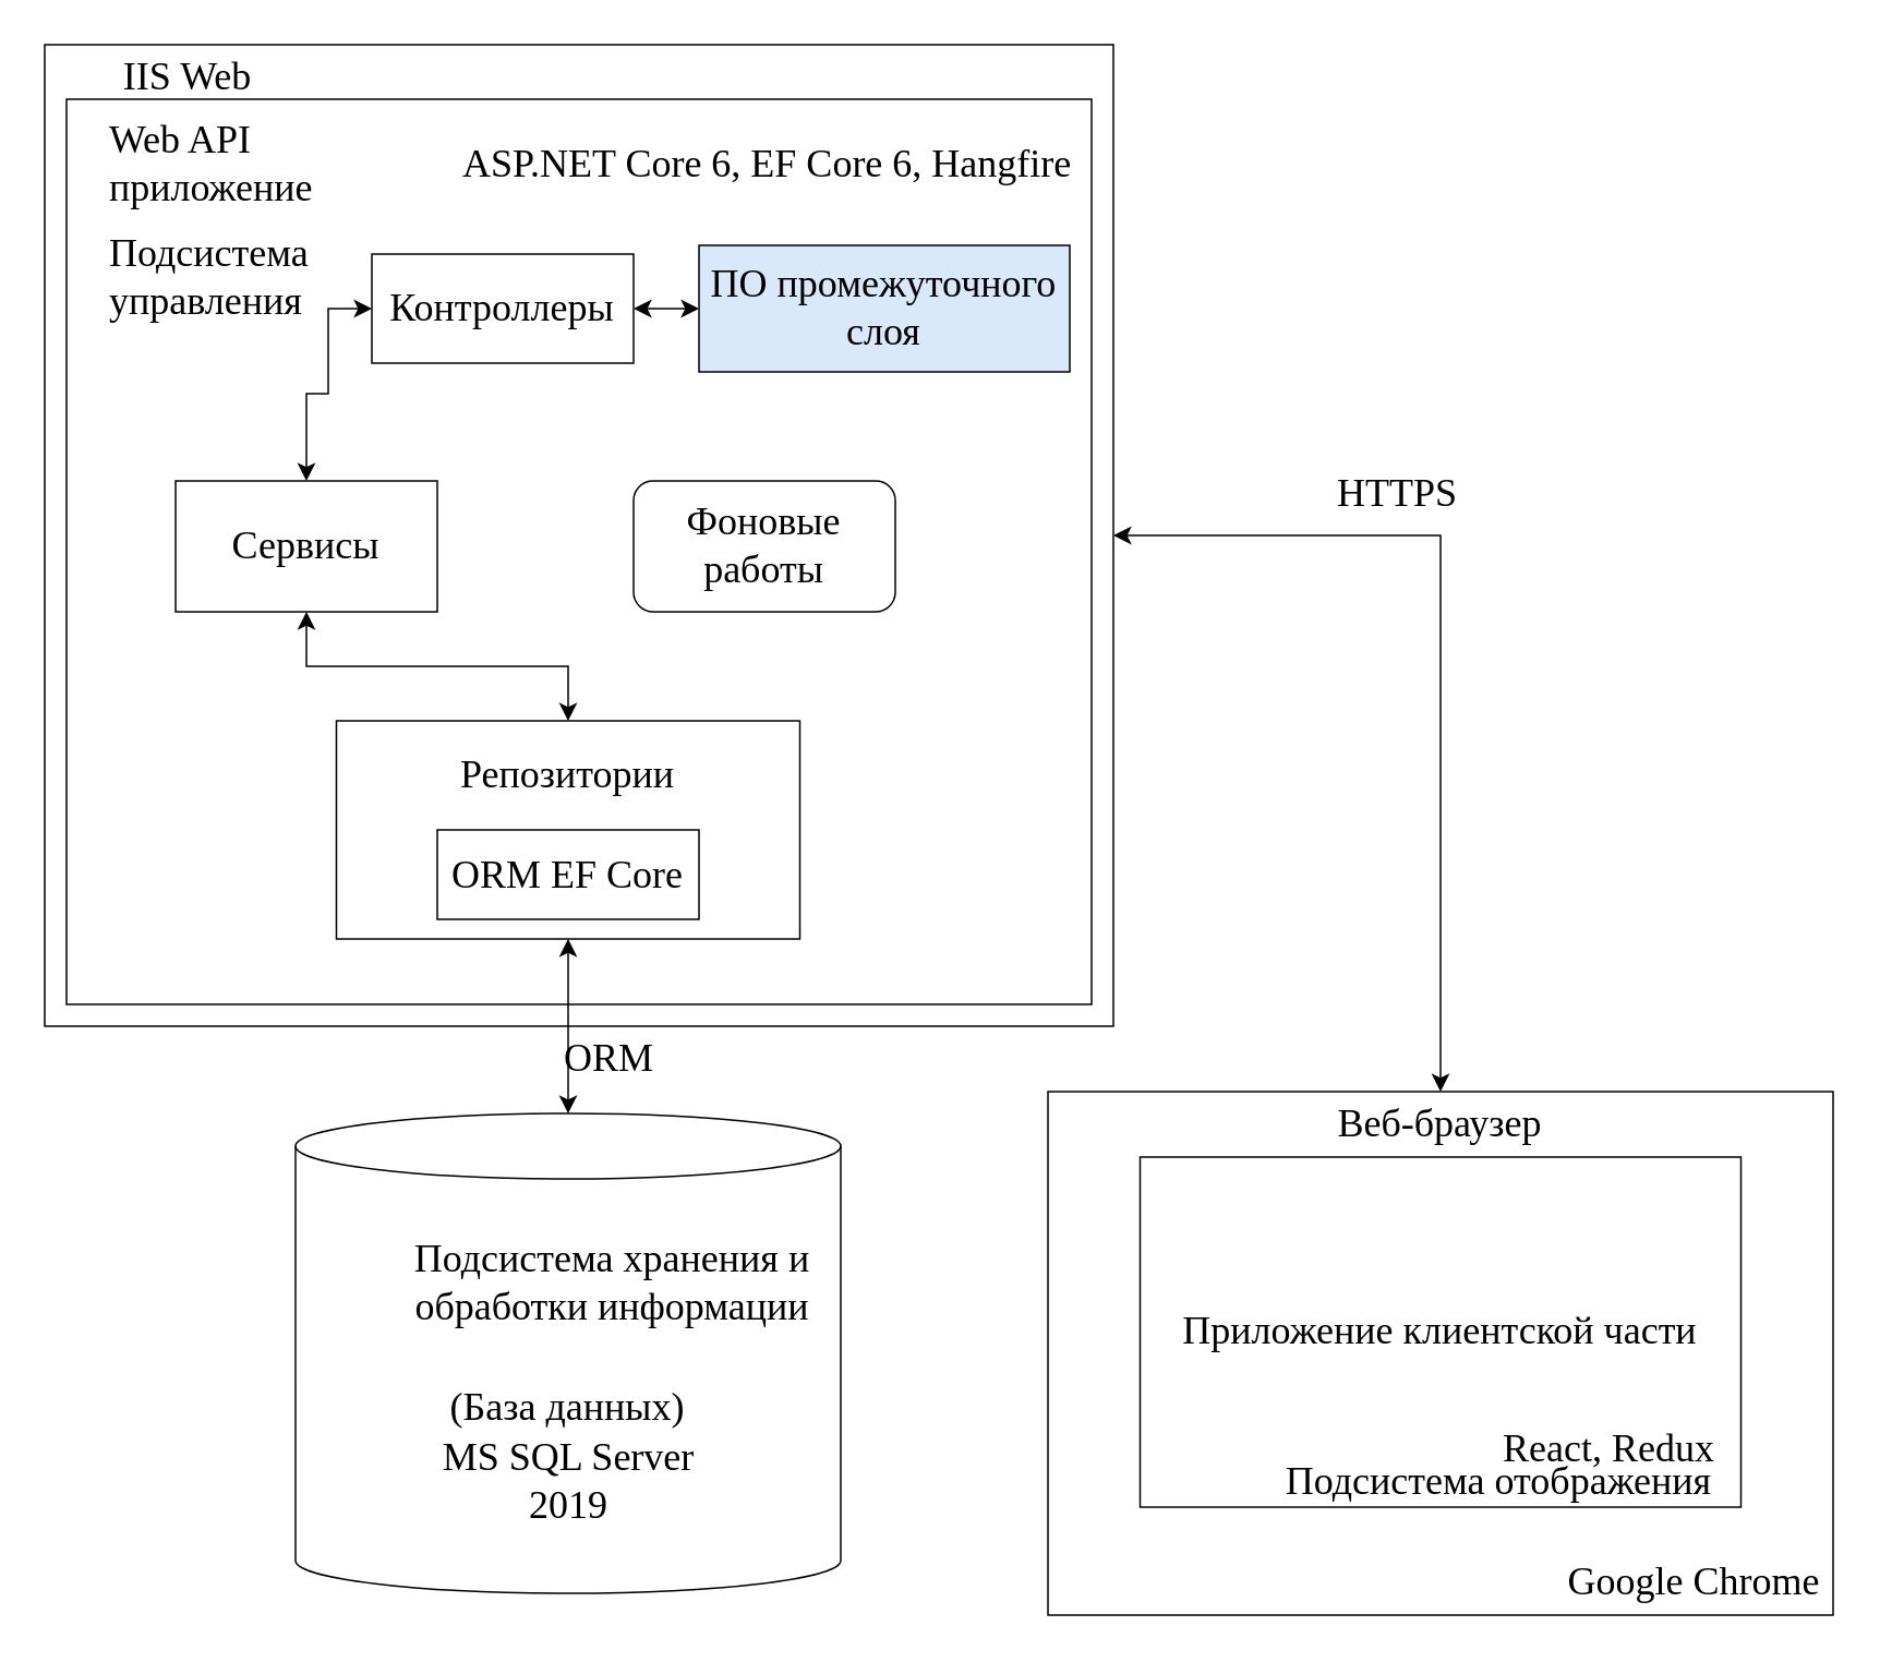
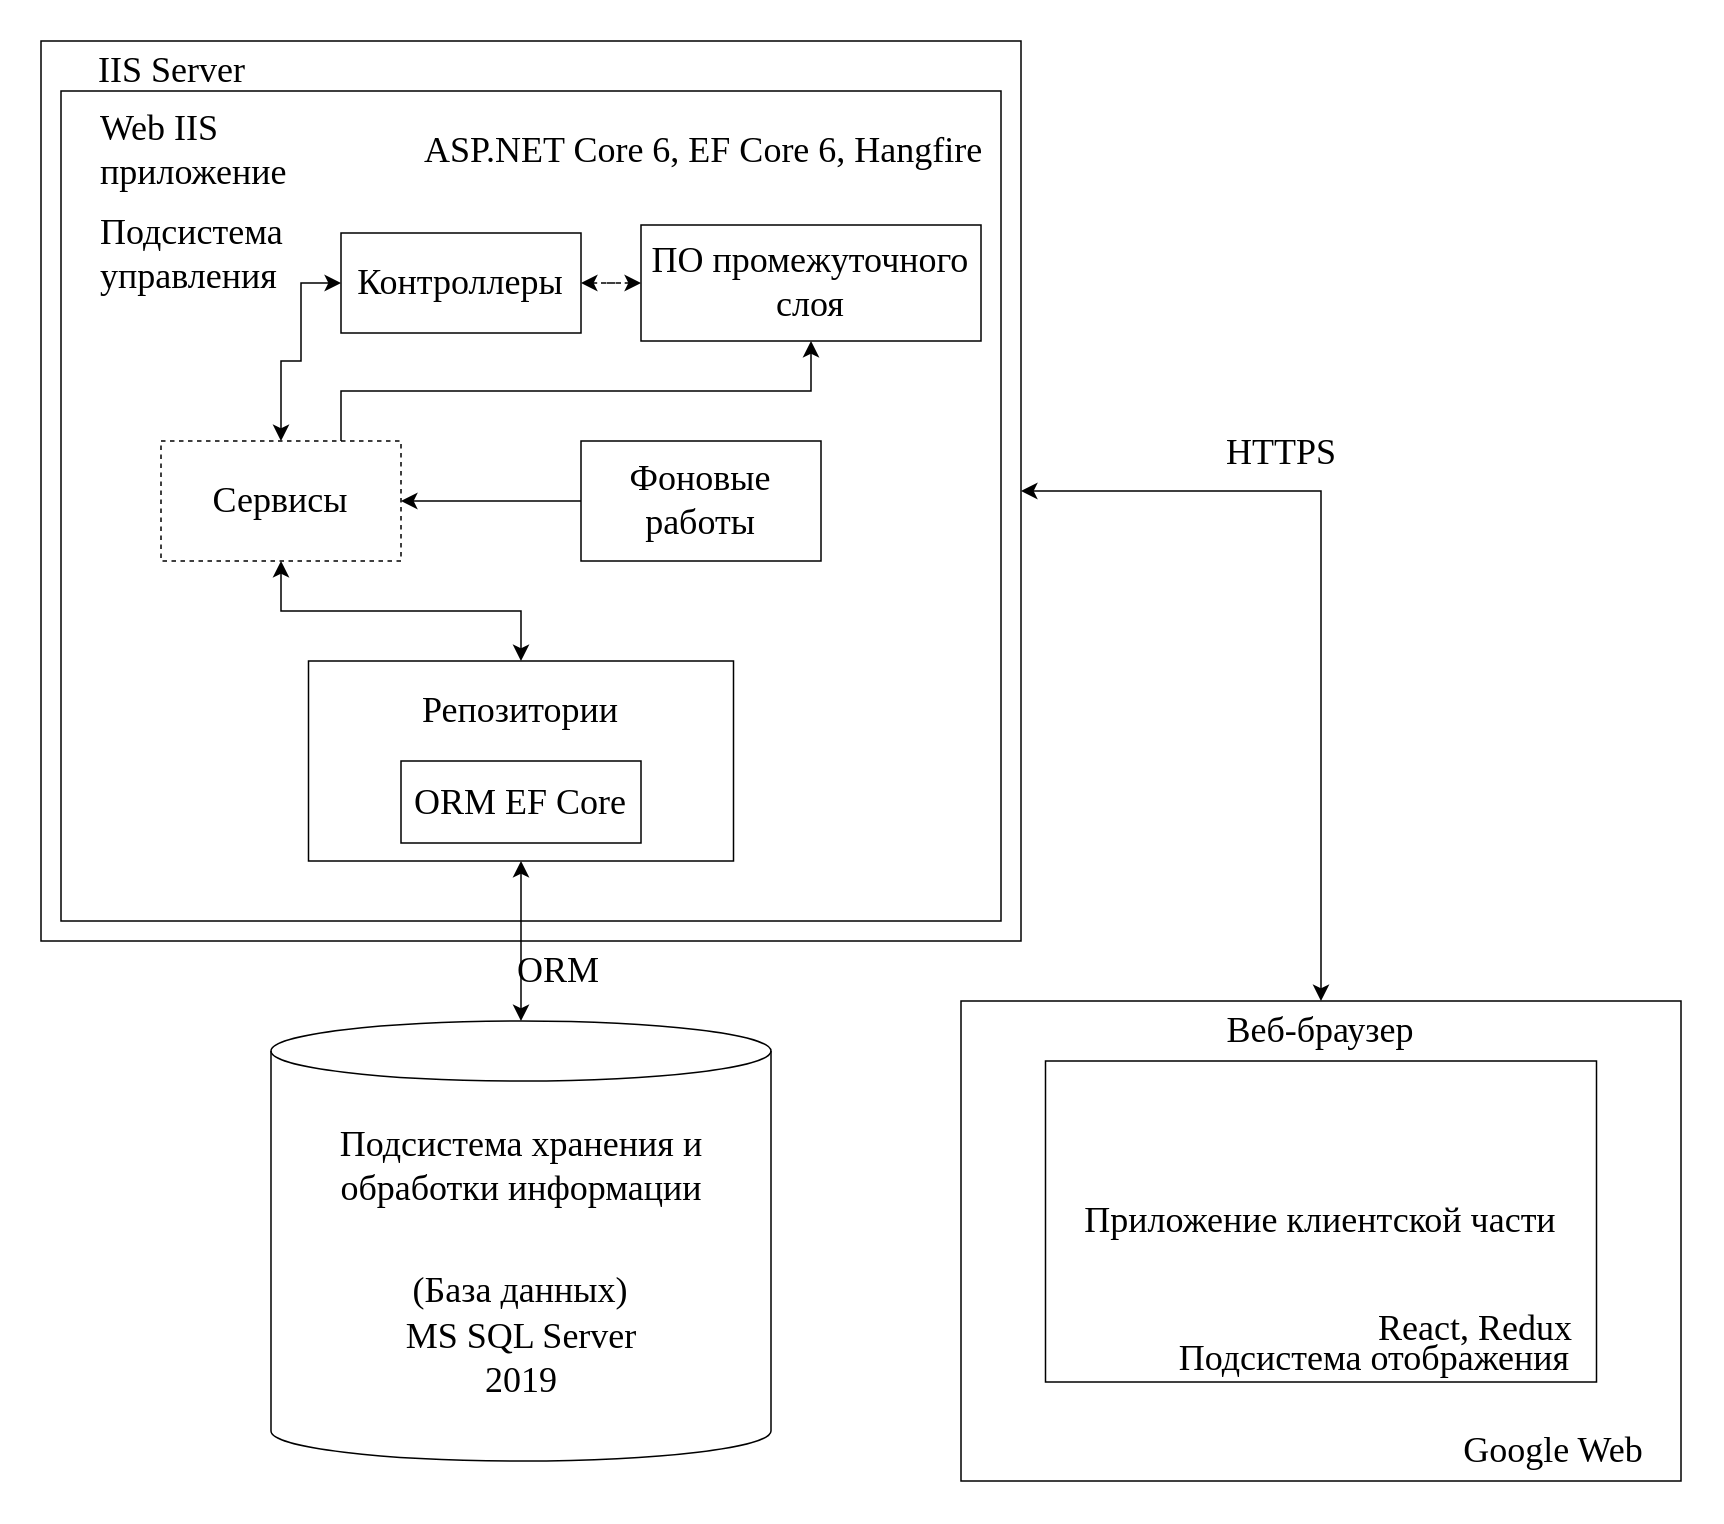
  <mxCell id="0" />
  <mxCell id="1" parent="0" />
  <mxCell id="2" value="" style="rounded=0;whiteSpace=wrap;html=1;strokeColor=default;fontFamily=Times New Roman;fontSize=18;fontColor=default;fillColor=default;strokeWidth=0.75;" parent="1" vertex="1"><mxGeometry y="20" width="490" height="450" as="geometry" x="20" /></mxCell>
  <mxCell id="3" value="" style="rounded=0;whiteSpace=wrap;html=1;fontSize=18;fontFamily=Times New Roman;strokeWidth=0.75;" parent="1" vertex="1"><mxGeometry x="480" y="500" width="360" height="240" as="geometry" /></mxCell>
  <mxCell id="4" style="rounded=0;orthogonalLoop=1;jettySize=auto;html=1;exitX=0.5;exitY=0;exitDx=0;exitDy=0;fontFamily=Times New Roman;fontSize=18;fontColor=default;startArrow=classic;startFill=1;entryX=1;entryY=0.5;entryDx=0;entryDy=0;strokeWidth=0.75;edgeStyle=orthogonalEdgeStyle;" parent="1" source="3" target="2" edge="1"><mxGeometry relative="1" as="geometry"><mxPoint x="510" y="253" as="targetPoint" /></mxGeometry></mxCell>
  <mxCell id="5" value="Приложение клиентской части" style="rounded=0;whiteSpace=wrap;html=1;fontSize=18;fontFamily=Times New Roman;strokeWidth=0.75;" parent="1" vertex="1"><mxGeometry x="522.25" y="530" width="275.5" height="160.5" as="geometry" /></mxCell>
  <mxCell id="6" value="" style="rounded=0;whiteSpace=wrap;html=1;fontSize=18;fontFamily=Times New Roman;strokeWidth=0.75;" parent="1" vertex="1"><mxGeometry x="30" y="45" width="470" height="415" as="geometry" /></mxCell>
  <mxCell id="7" value="Подсистема отображения" style="text;html=1;strokeColor=none;fillColor=none;align=center;verticalAlign=middle;whiteSpace=wrap;rounded=0;fontSize=18;fontFamily=Times New Roman;strokeWidth=0.75;" parent="1" vertex="1"><mxGeometry x="586.5" y="659" width="200" height="40" as="geometry" /></mxCell>
  <mxCell id="8" value="Веб-браузер" style="text;html=1;strokeColor=none;fillColor=none;align=center;verticalAlign=middle;whiteSpace=wrap;rounded=0;fontSize=18;fontFamily=Times New Roman;strokeWidth=0.75;" parent="1" vertex="1"><mxGeometry x="590" y="500" width="140" height="30" as="geometry" /></mxCell>
- <mxCell id="9" value="Web API приложение" style="text;html=1;strokeColor=none;fillColor=none;align=left;verticalAlign=middle;whiteSpace=wrap;rounded=0;fontFamily=Times New Roman;fontSize=18;strokeWidth=0.75;" parent="1" vertex="1"><mxGeometry x="47.5" y="60" width="152.5" height="30" as="geometry" /></mxCell>
+ <mxCell id="9" value="Web IIS приложение" style="text;html=1;strokeColor=none;fillColor=none;align=left;verticalAlign=middle;whiteSpace=wrap;rounded=0;fontFamily=Times New Roman;fontSize=18;strokeWidth=0.75;" parent="1" vertex="1"><mxGeometry x="47.5" y="60" width="152.5" height="30" as="geometry" /></mxCell>
  <mxCell id="10" value="ASP.NET Core 6, EF Core 6, Hangfire" style="text;html=1;strokeColor=none;fillColor=none;align=left;verticalAlign=middle;whiteSpace=wrap;rounded=0;fontFamily=Times New Roman;fontSize=18;strokeWidth=0.75;" parent="1" vertex="1"><mxGeometry x="210" y="60" width="310" height="30" as="geometry" /></mxCell>
  <mxCell id="11" value="" style="shape=cylinder3;whiteSpace=wrap;html=1;boundedLbl=1;backgroundOutline=1;size=15;fontFamily=Times New Roman;fontSize=18;strokeWidth=0.75;" parent="1" vertex="1"><mxGeometry x="135" y="510" width="250" height="220" as="geometry" /></mxCell>
  <mxCell id="12" value="ORM" style="text;html=1;strokeColor=none;fillColor=none;align=center;verticalAlign=middle;whiteSpace=wrap;rounded=0;fontFamily=Times New Roman;fontSize=18;strokeWidth=0.75;" parent="1" vertex="1"><mxGeometry x="249" y="470" width="60" height="30" as="geometry" /></mxCell>
- <mxCell id="13" value="Подсистема хранения и обработки информации" style="text;html=1;strokeColor=none;fillColor=none;align=center;verticalAlign=middle;whiteSpace=wrap;rounded=0;fontFamily=Times New Roman;fontSize=18;strokeWidth=0.75;" parent="1" vertex="1"><mxGeometry x="183.75" y="565" width="192.5" height="45" as="geometry" /></mxCell>
+ <mxCell id="13" value="Подсистема хранения и обработки информации" style="text;html=1;strokeColor=none;fillColor=none;align=center;verticalAlign=middle;whiteSpace=wrap;rounded=0;fontFamily=Times New Roman;fontSize=18;strokeWidth=0.75;" parent="1" vertex="1"><mxGeometry x="163.75" y="560" width="192.5" height="45" as="geometry" /></mxCell>
  <mxCell id="14" value="(База данных)" style="text;html=1;strokeColor=none;fillColor=none;align=center;verticalAlign=middle;whiteSpace=wrap;rounded=0;fontFamily=Times New Roman;fontSize=18;strokeWidth=0.75;" parent="1" vertex="1"><mxGeometry x="205" y="630" width="110" height="30" as="geometry" /></mxCell>
  <mxCell id="15" value="MS SQL Server 2019" style="text;html=1;strokeColor=none;fillColor=none;align=center;verticalAlign=middle;whiteSpace=wrap;rounded=0;fontFamily=Times New Roman;fontSize=18;strokeWidth=0.75;" parent="1" vertex="1"><mxGeometry x="182.5" y="664" width="155" height="30" as="geometry" /></mxCell>
  <mxCell id="16" value="React, Redux" style="text;html=1;strokeColor=none;fillColor=none;align=center;verticalAlign=middle;whiteSpace=wrap;rounded=0;fontFamily=Times New Roman;fontSize=18;strokeWidth=0.75;" parent="1" vertex="1"><mxGeometry x="681" y="649" width="113" height="30" as="geometry" /></mxCell>
  <mxCell id="17" value="Подсистема управления" style="text;html=1;strokeColor=none;fillColor=none;align=left;verticalAlign=middle;whiteSpace=wrap;rounded=0;fontFamily=Times New Roman;fontSize=18;strokeWidth=0.75;" parent="1" vertex="1"><mxGeometry x="47.5" y="112" width="80" height="30" as="geometry" /></mxCell>
- <mxCell id="18" value="Google Chrome" style="text;html=1;strokeColor=none;fillColor=none;align=center;verticalAlign=middle;whiteSpace=wrap;rounded=0;fontFamily=Times New Roman;fontSize=18;strokeWidth=0.75;" parent="1" vertex="1"><mxGeometry x="713" y="710" width="127" height="30" as="geometry" /></mxCell>
- <mxCell id="19" style="edgeStyle=orthogonalEdgeStyle;rounded=0;orthogonalLoop=1;jettySize=auto;html=1;entryX=1;entryY=0.5;entryDx=0;entryDy=0;fontFamily=Times New Roman;fontSize=18;fontColor=default;startArrow=classic;startFill=1;strokeWidth=0.75;" parent="1" source="20" target="22" edge="1"><mxGeometry relative="1" as="geometry" /></mxCell>
- <mxCell id="20" value="ПО промежуточного слоя" style="rounded=0;whiteSpace=wrap;html=1;fontFamily=Times New Roman;fontSize=18;strokeWidth=0.75;fillColor=#dae8fc;" parent="1" vertex="1"><mxGeometry x="320" y="112" width="170" height="58" as="geometry" /></mxCell>
+ <mxCell id="18" value="Google Web" style="text;html=1;strokeColor=none;fillColor=none;align=center;verticalAlign=middle;whiteSpace=wrap;rounded=0;fontFamily=Times New Roman;fontSize=18;strokeWidth=0.75;" parent="1" vertex="1"><mxGeometry x="713" y="710" width="127" height="30" as="geometry" /></mxCell>
+ <mxCell id="19" style="edgeStyle=orthogonalEdgeStyle;rounded=0;orthogonalLoop=1;jettySize=auto;html=1;entryX=1;entryY=0.5;entryDx=0;entryDy=0;fontFamily=Times New Roman;fontSize=18;fontColor=default;startArrow=classic;startFill=1;strokeWidth=0.75;dashed=1;" parent="1" source="20" target="22" edge="1"><mxGeometry relative="1" as="geometry" /></mxCell>
+ <mxCell id="20" value="ПО промежуточного слоя" style="rounded=0;whiteSpace=wrap;html=1;fontFamily=Times New Roman;fontSize=18;strokeWidth=0.75;" parent="1" vertex="1"><mxGeometry x="320" y="112" width="170" height="58" as="geometry" /></mxCell>
  <mxCell id="21" style="edgeStyle=orthogonalEdgeStyle;rounded=0;orthogonalLoop=1;jettySize=auto;html=1;exitX=0;exitY=0.5;exitDx=0;exitDy=0;entryX=0.5;entryY=0;entryDx=0;entryDy=0;fontFamily=Times New Roman;fontSize=18;fontColor=default;startArrow=classic;startFill=1;strokeWidth=0.75;" parent="1" source="22" target="25" edge="1"><mxGeometry relative="1" as="geometry"><Array as="points"><mxPoint x="150" y="141" /><mxPoint x="150" y="180" /><mxPoint x="140" y="180" /></Array></mxGeometry></mxCell>
  <mxCell id="22" value="Контроллеры" style="rounded=0;whiteSpace=wrap;html=1;fontFamily=Times New Roman;fontSize=18;strokeWidth=0.75;" parent="1" vertex="1"><mxGeometry x="170" y="116" width="120" height="50" as="geometry" /></mxCell>
  <mxCell id="23" style="edgeStyle=orthogonalEdgeStyle;rounded=0;orthogonalLoop=1;jettySize=auto;html=1;exitX=0.5;exitY=1;exitDx=0;exitDy=0;entryX=0.5;entryY=0;entryDx=0;entryDy=0;fontFamily=Times New Roman;fontSize=18;fontColor=default;startArrow=classic;startFill=1;strokeWidth=0.75;" parent="1" source="25" target="27" edge="1"><mxGeometry relative="1" as="geometry" /></mxCell>
- <mxCell id="25" value="Сервисы" style="rounded=0;whiteSpace=wrap;html=1;fontFamily=Times New Roman;fontSize=18;strokeWidth=0.75;" parent="1" vertex="1"><mxGeometry x="80" y="220" width="120" height="60" as="geometry" /></mxCell>
+ <mxCell id="24" style="edgeStyle=orthogonalEdgeStyle;rounded=0;orthogonalLoop=1;jettySize=auto;html=1;exitX=0.75;exitY=0;exitDx=0;exitDy=0;entryX=0.5;entryY=1;entryDx=0;entryDy=0;fontFamily=Times New Roman;fontSize=18;fontColor=default;strokeWidth=0.75;" parent="1" source="25" target="20" edge="1"><mxGeometry relative="1" as="geometry" /></mxCell>
+ <mxCell id="25" value="Сервисы" style="rounded=0;whiteSpace=wrap;html=1;fontFamily=Times New Roman;fontSize=18;strokeWidth=0.75;dashed=1;" parent="1" vertex="1"><mxGeometry x="80" y="220" width="120" height="60" as="geometry" /></mxCell>
  <mxCell id="26" style="edgeStyle=orthogonalEdgeStyle;rounded=0;orthogonalLoop=1;jettySize=auto;html=1;exitX=0.5;exitY=1;exitDx=0;exitDy=0;entryX=0.5;entryY=0;entryDx=0;entryDy=0;entryPerimeter=0;startArrow=classic;startFill=1;fontFamily=Times New Roman;fontSize=18;strokeWidth=0.75;" parent="1" source="27" target="11" edge="1"><mxGeometry relative="1" as="geometry" /></mxCell>
  <mxCell id="27" value="" style="rounded=0;whiteSpace=wrap;html=1;fontFamily=Times New Roman;fontSize=18;strokeWidth=0.75;" parent="1" vertex="1"><mxGeometry x="153.75" y="330" width="212.5" height="100" as="geometry" /></mxCell>
  <mxCell id="28" value="ORM EF Core" style="rounded=0;whiteSpace=wrap;html=1;fontFamily=Times New Roman;fontSize=18;strokeWidth=0.75;" parent="1" vertex="1"><mxGeometry x="200" y="380" width="120" height="41" as="geometry" /></mxCell>
  <mxCell id="29" value="Репозитории" style="text;html=1;strokeColor=none;fillColor=none;align=center;verticalAlign=middle;whiteSpace=wrap;rounded=0;fontFamily=Times New Roman;fontSize=18;strokeWidth=0.75;" parent="1" vertex="1"><mxGeometry x="220" y="340" width="80" height="30" as="geometry" /></mxCell>
- <mxCell id="31" value="Фоновые работы" style="whiteSpace=wrap;html=1;strokeColor=default;fontFamily=Times New Roman;fontSize=18;fontColor=default;fillColor=default;strokeWidth=0.75;rounded=1;" parent="1" vertex="1"><mxGeometry x="290" y="220" width="120" height="60" as="geometry" /></mxCell>
+ <mxCell id="30" style="edgeStyle=orthogonalEdgeStyle;rounded=0;orthogonalLoop=1;jettySize=auto;html=1;entryX=1;entryY=0.5;entryDx=0;entryDy=0;fontFamily=Times New Roman;fontSize=18;fontColor=default;strokeWidth=0.75;" parent="1" source="31" target="25" edge="1"><mxGeometry relative="1" as="geometry" /></mxCell>
+ <mxCell id="31" value="Фоновые работы" style="rounded=0;whiteSpace=wrap;html=1;strokeColor=default;fontFamily=Times New Roman;fontSize=18;fontColor=default;fillColor=default;strokeWidth=0.75;" parent="1" vertex="1"><mxGeometry x="290" y="220" width="120" height="60" as="geometry" /></mxCell>
  <mxCell id="32" value="&lt;font style=&quot;font-size: 18px;&quot;&gt;HTTPS&lt;/font&gt;" style="text;html=1;align=center;verticalAlign=middle;resizable=0;points=[];autosize=1;strokeColor=none;fillColor=none;fontSize=18;fontFamily=Times New Roman;fontColor=default;strokeWidth=0.75;" parent="1" vertex="1"><mxGeometry x="600" y="206" width="80" height="40" as="geometry" /></mxCell>
- <mxCell id="33" value="IIS Web&amp;nbsp;" style="text;html=1;strokeColor=none;fillColor=none;align=center;verticalAlign=middle;whiteSpace=wrap;rounded=0;fontSize=18;fontFamily=Times New Roman;fontColor=default;strokeWidth=0.75;" parent="1" vertex="1"><mxGeometry x="32.5" y="20" width="110" height="30" as="geometry" /></mxCell>
+ <mxCell id="33" value="IIS Server&amp;nbsp;" style="text;html=1;strokeColor=none;fillColor=none;align=center;verticalAlign=middle;whiteSpace=wrap;rounded=0;fontSize=18;fontFamily=Times New Roman;fontColor=default;strokeWidth=0.75;" parent="1" vertex="1"><mxGeometry x="32.5" y="20" width="110" height="30" as="geometry" /></mxCell>
